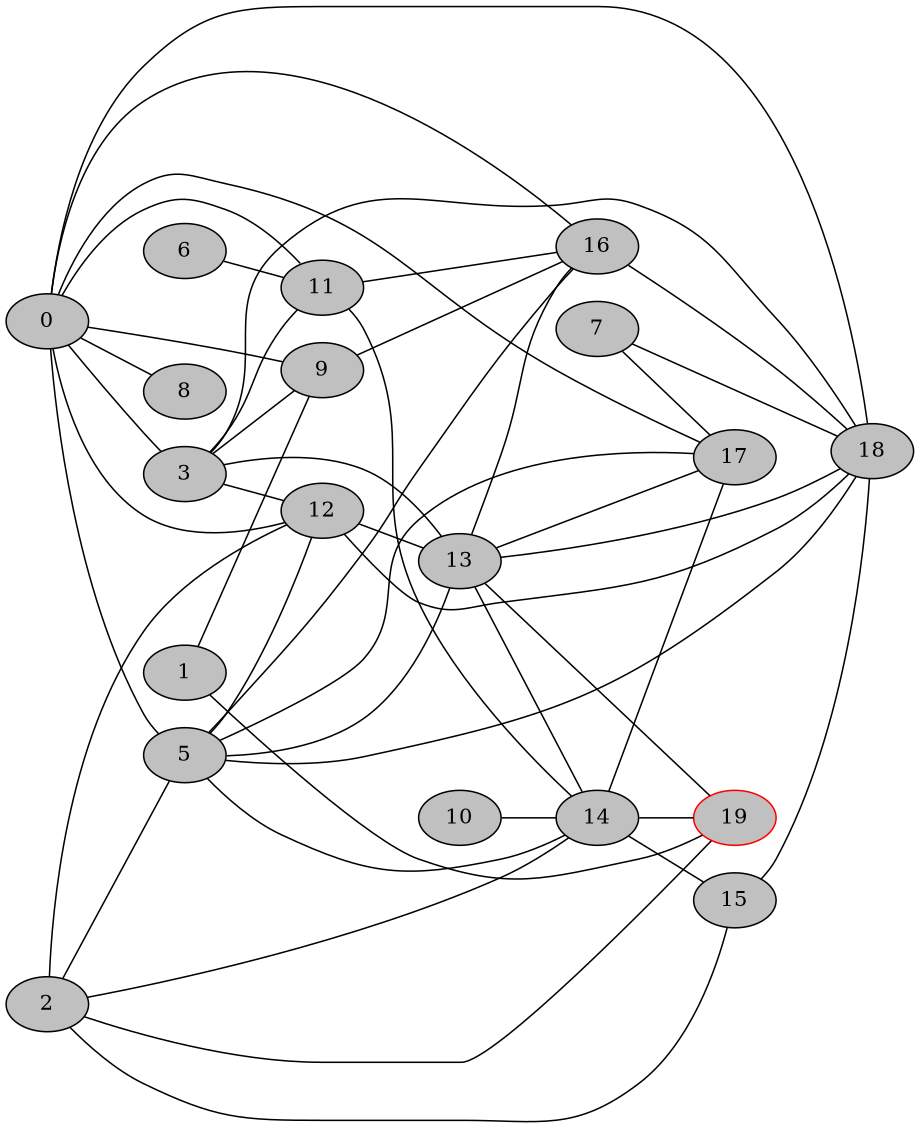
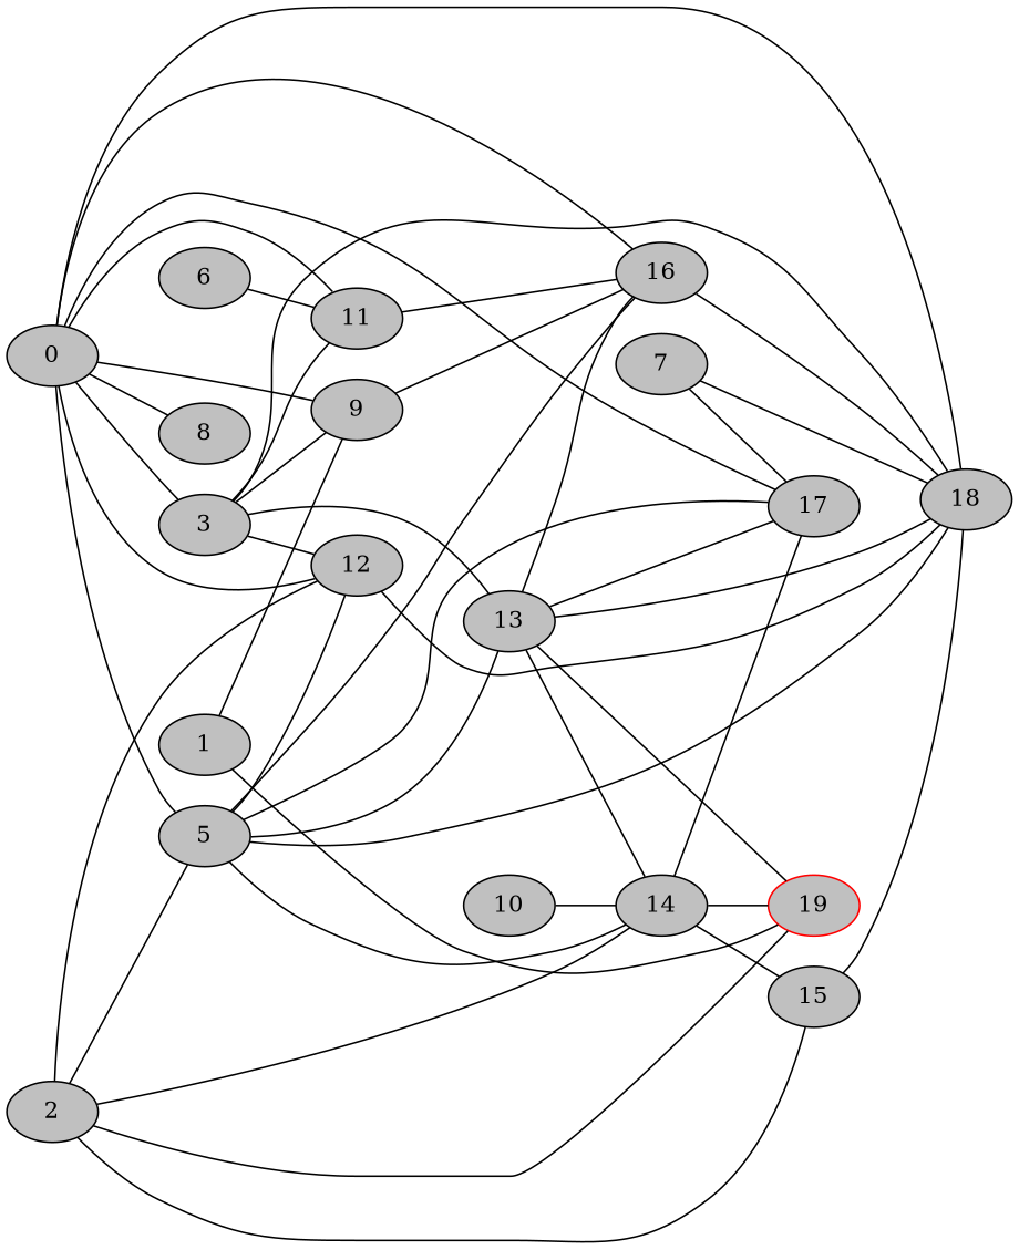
  digraph {
    fontname="DejaVu Serif"
    rankdir=LR
    node [fillcolor=gray fontname="DejaVu Serif" style=filled]
    edge [dir=none fontname="DejaVu Serif"]
    0
    3
    5
    8
    9
    11
    12
    16
    17
    18
    13
    14
    1
    19 [color=red]
    2
    15
    6
    7
    10
    0 -> 3
    0 -> 5
    0 -> 8
    0 -> 9
    0 -> 11
    0 -> 12
    0 -> 16
    0 -> 17
    0 -> 18
    3 -> 9
    3 -> 11
    3 -> 12
    3 -> 18
    3 -> 13
    5 -> 12
    5 -> 16
    5 -> 17
    5 -> 18
    5 -> 13
    5 -> 14
    9 -> 16
    11 -> 16
-   11 -> 14
    12 -> 18
-   12 -> 13
    16 -> 18
    13 -> 16
    13 -> 17
    13 -> 18
    13 -> 14
    13 -> 19
    14 -> 17
    14 -> 19
    14 -> 15
    1 -> 9
    1 -> 19
    2 -> 5
    2 -> 12
    2 -> 14
    2 -> 19
    2 -> 15
    15 -> 18
    6 -> 11
    7 -> 17
    7 -> 18
    10 -> 14
  }
